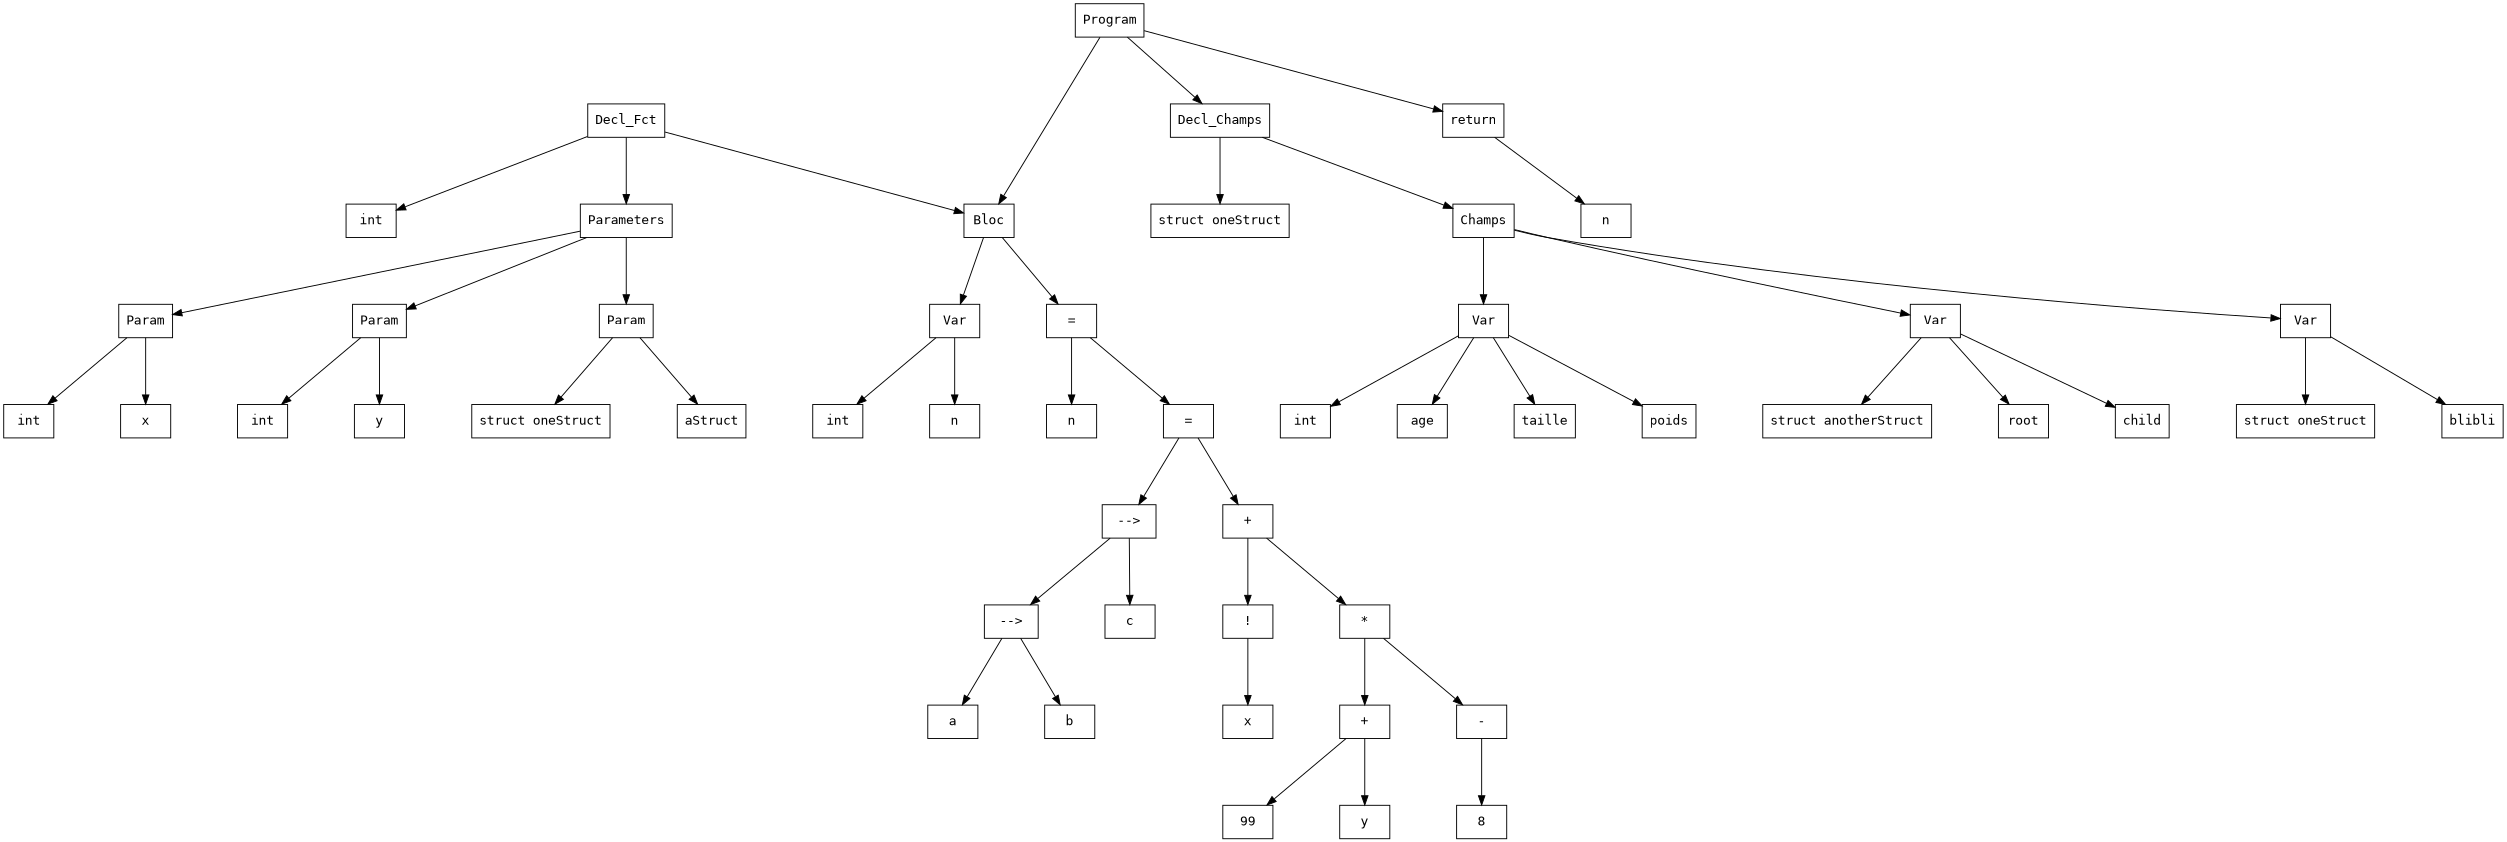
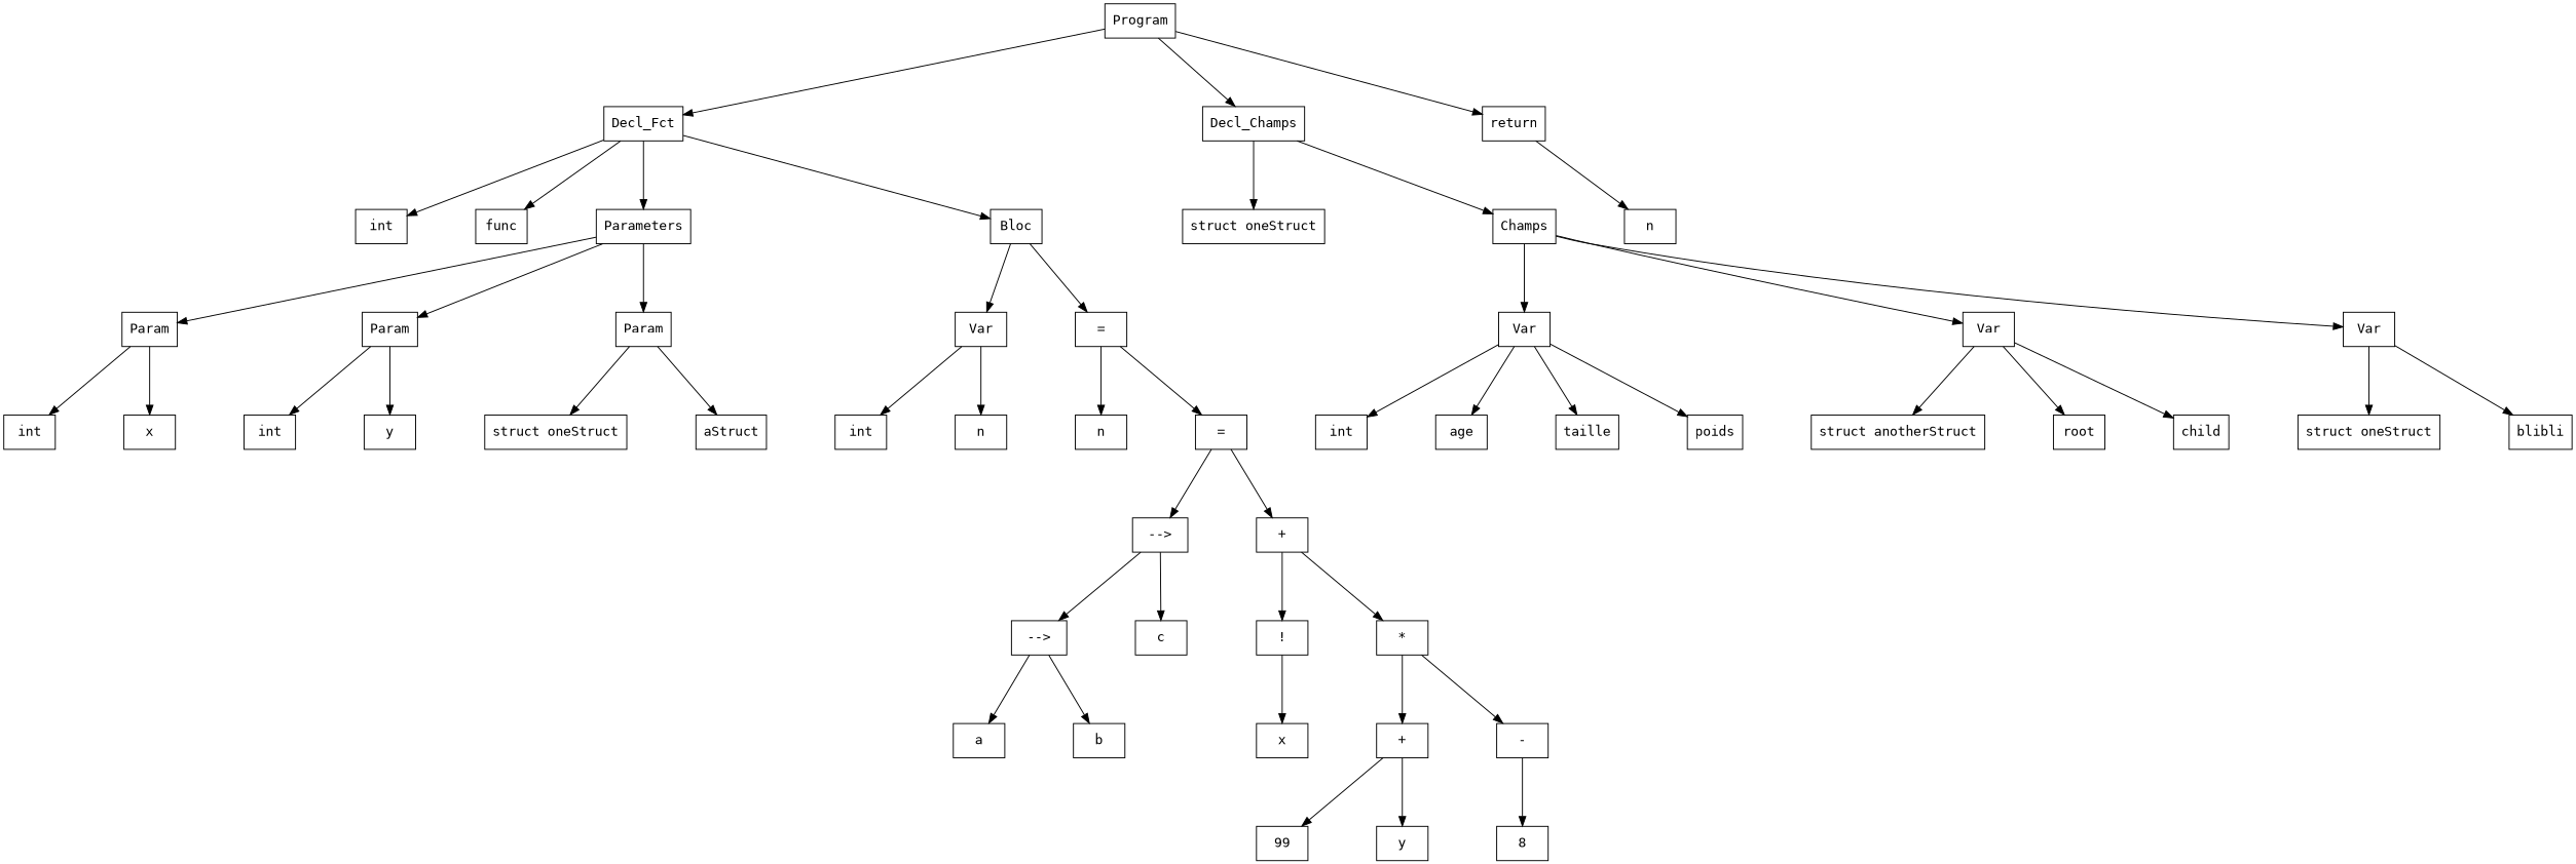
  digraph {
    fontname="DejaVu Sans Mono"
    nodesep=1
    ranksep=1
    node [fontname="DejaVu Sans Mono" shape=box]
    edge [fontname="DejaVu Sans Mono"]
    n1 [label=Program]
    n2 [label=Decl_Fct]
    n3 [label=Decl_Champs]
    n4 [label=return]
    n5 [label=int]
+   n6 [label=func]
    n7 [label=Parameters]
    n8 [label=Bloc]
    n9 [label="struct oneStruct"]
    n10 [label=Champs]
    n11 [label=Param]
    n12 [label=Param]
    n13 [label=Param]
    n14 [label=Var]
    n15 [label=" = "]
    n16 [label=int]
    n17 [label=x]
    n18 [label=int]
    n19 [label=y]
    n20 [label="struct oneStruct"]
    n21 [label=aStruct]
    n22 [label=int]
    n23 [label=n]
    n24 [label=n]
    n25 [label=" = "]
    n26 [label=n]
    n27 [label=a]
    n28 [label=b]
    n29 [label=" --> "]
    n30 [label=c]
    n31 [label=" --> "]
    n32 [label="!"]
    n33 [label=x]
    n34 [label=99]
    n35 [label=y]
    n36 [label="+"]
    n37 [label="-"]
    n38 [label=8]
    n39 [label="*"]
    n40 [label="+"]
    n41 [label=Var]
    n42 [label=Var]
    n43 [label=Var]
    n44 [label=int]
    n45 [label=age]
    n46 [label=taille]
    n47 [label=poids]
    n48 [label="struct anotherStruct"]
    n49 [label=root]
    n50 [label=child]
    n51 [label="struct oneStruct"]
    n52 [label=blibli]
-   n1 -> n8
+   n1 -> n2
    n1 -> n3
    n1 -> n4
    n2 -> n5
+   n2 -> n6
    n2 -> n7
    n2 -> n8
    n3 -> n9
    n3 -> n10
    n4 -> n26
    n7 -> n11
    n7 -> n12
    n7 -> n13
    n8 -> n14
    n8 -> n15
    n10 -> n41
    n10 -> n42
    n10 -> n43
    n11 -> n16
    n11 -> n17
    n12 -> n18
    n12 -> n19
    n13 -> n20
    n13 -> n21
    n14 -> n22
    n14 -> n23
    n15 -> n24
    n15 -> n25
    n25 -> n31
    n25 -> n40
    n29 -> n27
    n29 -> n28
    n31 -> n29
    n31 -> n30
    n32 -> n33
    n36 -> n34
    n36 -> n35
    n37 -> n38
    n39 -> n36
    n39 -> n37
    n40 -> n32
    n40 -> n39
    n41 -> n44
    n41 -> n45
    n41 -> n46
    n41 -> n47
    n42 -> n48
    n42 -> n49
    n42 -> n50
    n43 -> n51
    n43 -> n52
  }
